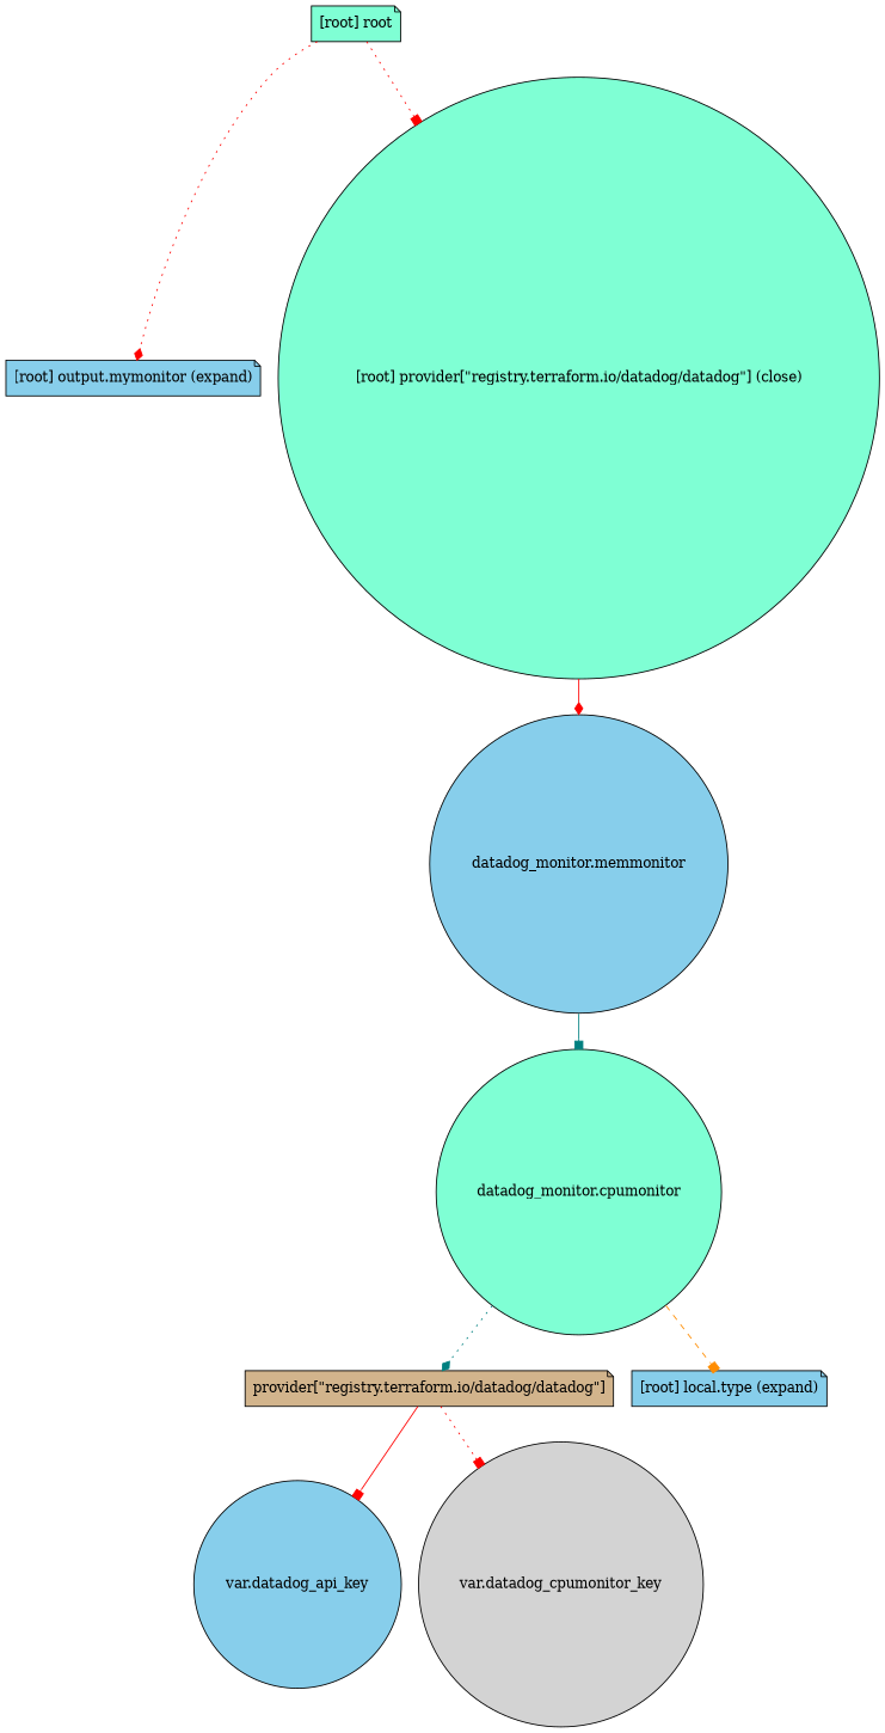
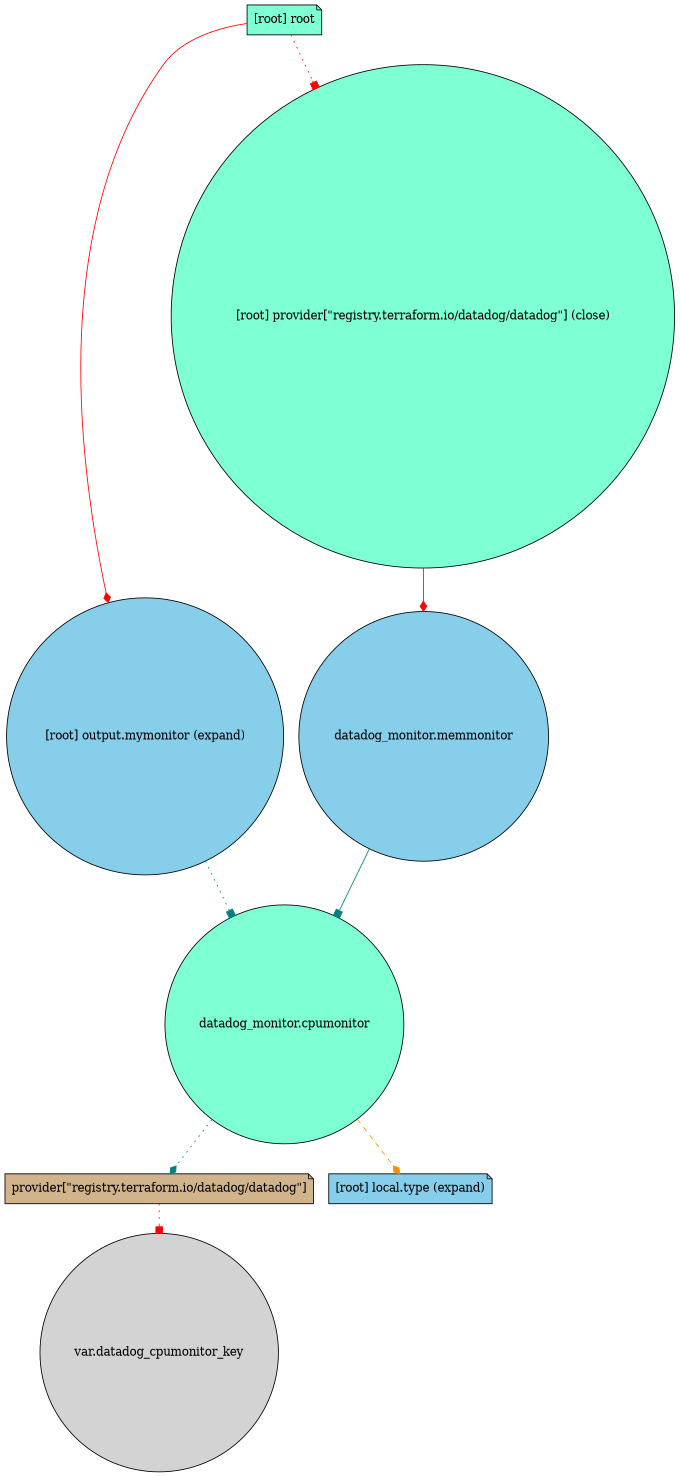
  digraph {
    compound=true
    newrank=true
    node [fillcolor=skyblue shape=circle style=filled]
    edge [arrowhead=box color=red style=dotted]
    n1 [fillcolor=aquamarine label="datadog_monitor.cpumonitor"]
    n2 [fillcolor=tan label="provider[\"registry.terraform.io/datadog/datadog\"]" shape=note]
    "[root] local.type (expand)" [shape=note]
    n4 [label="datadog_monitor.memmonitor"]
-   n5 [label="var.datadog_api_key"]
    n6 [fillcolor=lightgrey label="var.datadog_cpumonitor_key"]
-   "[root] output.mymonitor (expand)" [shape=note]
+   "[root] output.mymonitor (expand)"
    "[root] provider[\"registry.terraform.io/datadog/datadog\"] (close)" [fillcolor=aquamarine]
    "[root] root" [fillcolor=aquamarine shape=note]
    subgraph sub_1 {
      n1
      n2
      "[root] local.type (expand)"
      n4
-     n5
      n6
      "[root] output.mymonitor (expand)"
      "[root] provider[\"registry.terraform.io/datadog/datadog\"] (close)"
      "[root] root"
    }
    n1 -> n2 [arrowhead=diamond color=teal]
-   n1 -> "[root] local.type (expand)" [color=darkorange style=dashed]
-   n2 -> n5 [style=solid]
+   n1 -> "[root] local.type (expand)" [arrowhead=diamond color=darkorange style=dashed]
    n2 -> n6
    n4 -> n1 [color=teal style=solid]
+   "[root] output.mymonitor (expand)" -> n1 [color=teal]
    "[root] provider[\"registry.terraform.io/datadog/datadog\"] (close)" -> n4 [arrowhead=diamond style=solid]
-   "[root] root" -> "[root] output.mymonitor (expand)" [arrowhead=diamond]
+   "[root] root" -> "[root] output.mymonitor (expand)" [arrowhead=diamond style=solid]
    "[root] root" -> "[root] provider[\"registry.terraform.io/datadog/datadog\"] (close)"
  }
